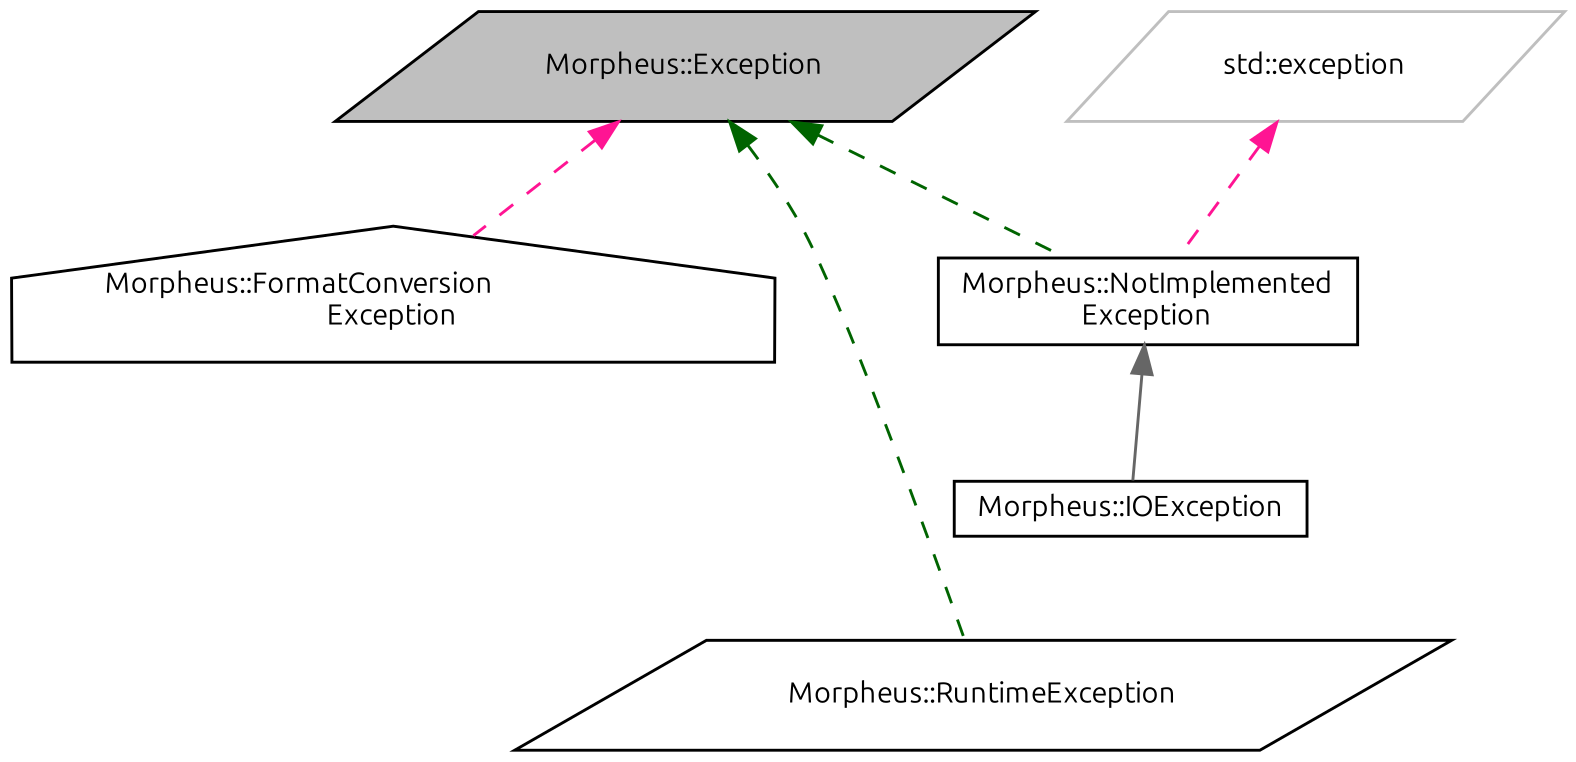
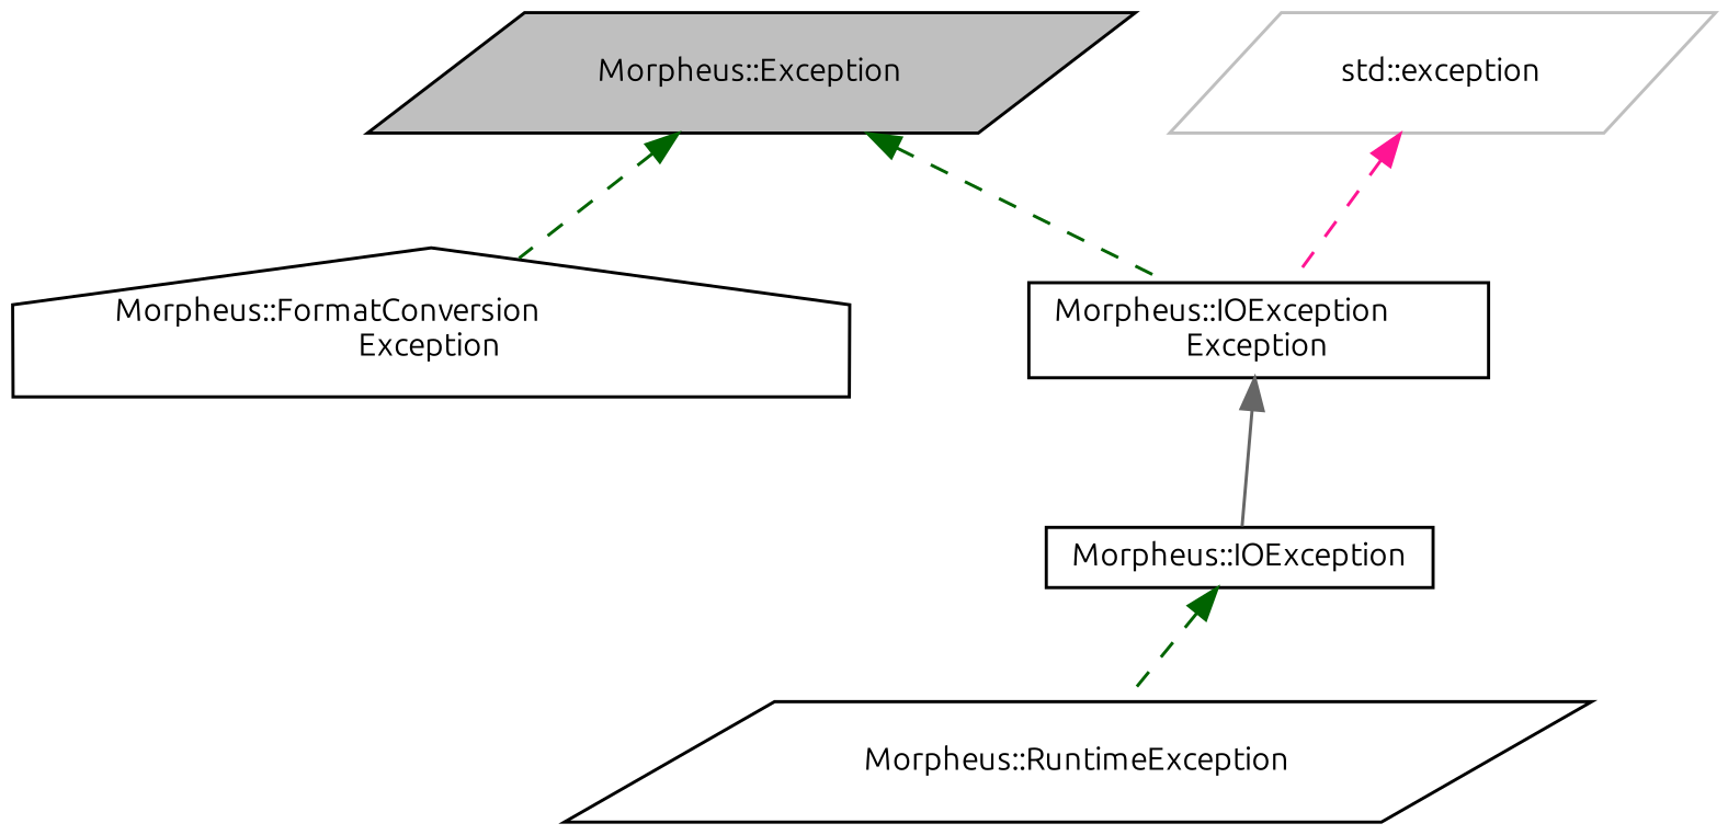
  digraph {
    fontname=Ubuntu
    rankdir=TB
    node [color=black fillcolor=white fontname=Ubuntu fontsize=10 shape=parallelogram style=filled]
    edge [color=deeppink dir=back fontname=Ubuntu fontsize=10 labelfontname=Helvetica labelfontsize=10 style=dashed]
    n1 [fillcolor=grey75 fontcolor=black height=0.2 label="Morpheus::Exception" width=0.4]
    n2 [height=0.2 label="Morpheus::FormatConversion\lException" shape=house width=0.4]
-   n3 [height=0.2 label="Morpheus::NotImplemented\lException" shape=box width=0.4]
+   n3 [height=0.2 label="Morpheus::IOException\lException" shape=box width=0.4]
    n4 [height=0.2 label="Morpheus::RuntimeException" width=0.4]
    n5 [height=0.2 label="Morpheus::IOException" shape=box width=0.4]
    n6 [color=grey75 height=0.2 label="std::exception" width=0.4]
-   n1 -> n2
+   n1 -> n2 [color=darkgreen]
    n1 -> n3 [color=darkgreen]
-   n1 -> n4 [color=darkgreen]
+   n5 -> n4 [color=darkgreen]
    n3 -> n5 [color=gray40 style=solid]
    n6 -> n3
  }
